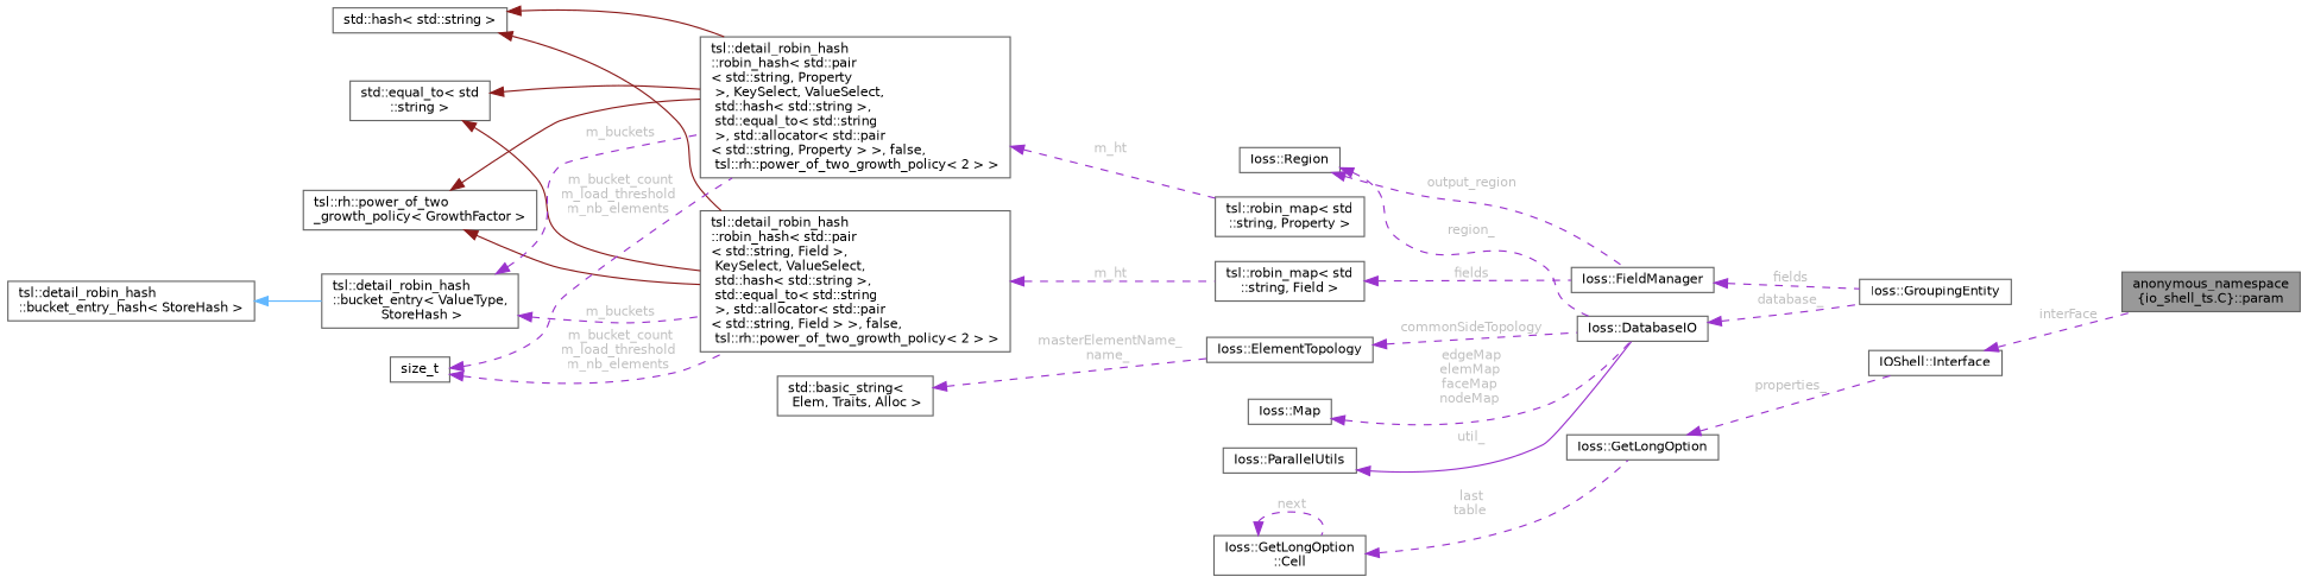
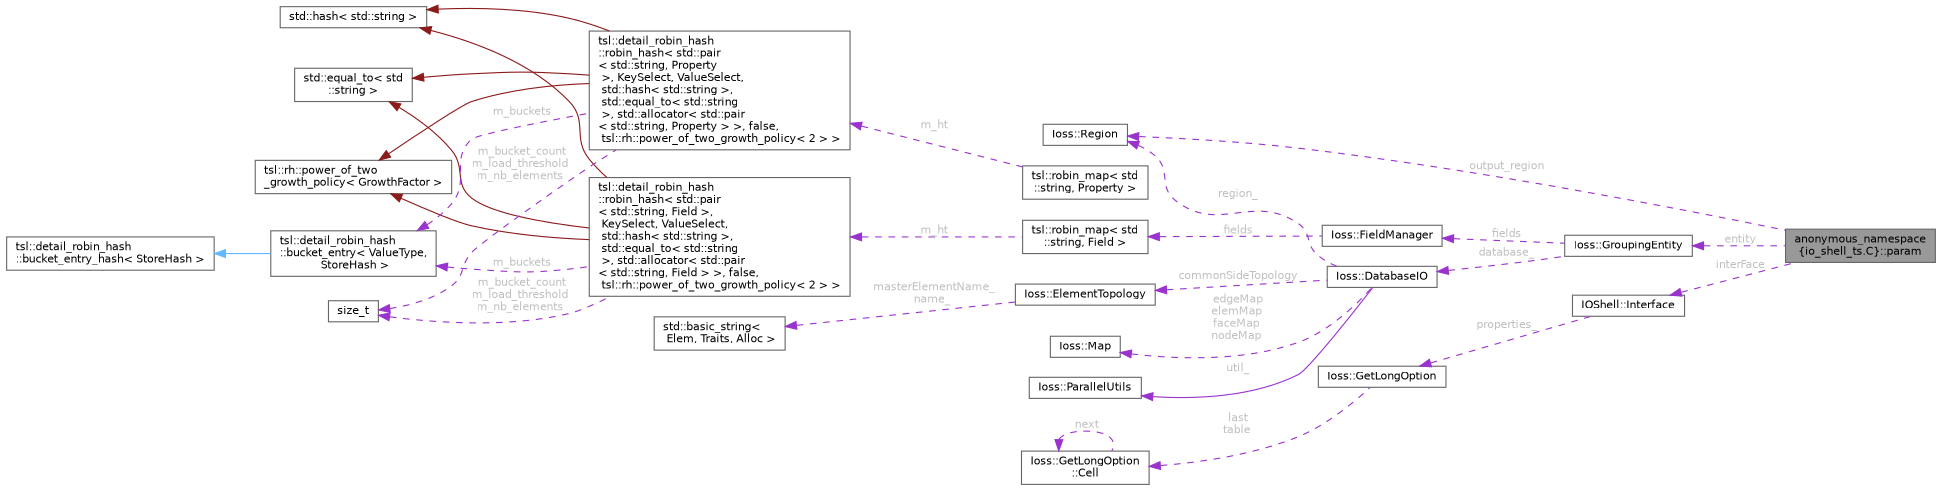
  digraph {
    rankdir=LR
    node [color=gray40 fillcolor=white fontname=Helvetica fontsize=10 shape=box style=filled]
    edge [color=darkorchid3 dir=back fontcolor=grey fontname=Helvetica fontsize=10 labelfontname=Helvetica labelfontsize=10 style=dashed]
    n1 [fillcolor=grey60 fontcolor=black height=0.2 label="anonymous_namespace\l\{io_shell_ts.C\}::param" width=0.4]
    n2 [height=0.2 label="Ioss::GroupingEntity" width=0.4]
    n3 [height=0.2 label="Ioss::Region" width=0.4]
    n4 [height=0.2 label="Ioss::DatabaseIO" width=0.4]
    n5 [height=0.2 label="tsl::robin_map\< std\l::string, Property \>" width=0.4]
    n6 [height=0.2 label="tsl::detail_robin_hash\l::robin_hash\< std::pair\l\< std::string, Property\l \>, KeySelect, ValueSelect,\l std::hash\< std::string \>,\l std::equal_to\< std::string\l \>, std::allocator\< std::pair\l\< std::string, Property \> \>, false,\l tsl::rh::power_of_two_growth_policy\< 2 \> \>" width=0.4]
    n7 [height=0.2 label="std::hash\< std::string \>" width=0.4]
    n8 [height=0.2 label="tsl::detail_robin_hash\l::robin_hash\< std::pair\l\< std::string, Field \>,\l KeySelect, ValueSelect,\l std::hash\< std::string \>,\l std::equal_to\< std::string\l \>, std::allocator\< std::pair\l\< std::string, Field \> \>, false,\l tsl::rh::power_of_two_growth_policy\< 2 \> \>" width=0.4]
    n9 [height=0.2 label="tsl::robin_map\< std\l::string, Field \>" width=0.4]
    n10 [height=0.2 label="std::equal_to\< std\l::string \>" width=0.4]
    n11 [height=0.2 label="tsl::rh::power_of_two\l_growth_policy\< GrowthFactor \>" width=0.4]
    n12 [height=0.2 label="tsl::detail_robin_hash\l::bucket_entry\< ValueType,\l StoreHash \>" width=0.4]
    n13 [height=0.2 label="tsl::detail_robin_hash\l::bucket_entry_hash\< StoreHash \>" width=0.4]
    n14 [height=0.2 label=size_t width=0.4]
    n15 [height=0.2 label="Ioss::FieldManager" width=0.4]
    n16 [height=0.2 label="Ioss::ElementTopology" width=0.4]
    n17 [height=0.2 label="std::basic_string\<\l Elem, Traits, Alloc \>" width=0.4]
    n18 [height=0.2 label="Ioss::Map" width=0.4]
    n19 [height=0.2 label="Ioss::ParallelUtils" width=0.4]
    n20 [height=0.2 label="IOShell::Interface" width=0.4]
    n21 [height=0.2 label="Ioss::GetLongOption" width=0.4]
    n22 [height=0.2 label="Ioss::GetLongOption\l::Cell" width=0.4]
-   n3 -> n15 [label=" output_region"]
+   n2 -> n1 [label=" entity"]
+   n3 -> n1 [label=" output_region"]
    n3 -> n4 [label=" region_"]
    n4 -> n2 [label=" database_"]
    n6 -> n5 [label=" m_ht"]
    n7 -> n6 [color=firebrick4 style=solid fontcolor=""]
    n7 -> n8 [color=firebrick4 style=solid fontcolor=""]
    n8 -> n9 [label=" m_ht"]
    n9 -> n15 [label=" fields"]
    n10 -> n6 [color=firebrick4 style=solid fontcolor=""]
    n10 -> n8 [color=firebrick4 style=solid fontcolor=""]
    n11 -> n6 [color=firebrick4 style=solid fontcolor=""]
    n11 -> n8 [color=firebrick4 style=solid fontcolor=""]
    n12 -> n6 [label=" m_buckets"]
    n12 -> n8 [label=" m_buckets"]
    n13 -> n12 [color=steelblue1 style=solid fontcolor=""]
    n14 -> n6 [label=" m_bucket_count\nm_load_threshold\nm_nb_elements"]
    n14 -> n8 [label=" m_bucket_count\nm_load_threshold\nm_nb_elements"]
    n15 -> n2 [label=" fields"]
    n16 -> n4 [label=" commonSideTopology"]
    n17 -> n16 [label=" masterElementName_\nname_"]
    n18 -> n4 [label=" edgeMap\nelemMap\nfaceMap\nnodeMap"]
    n19 -> n4 [label=" util_" style=solid]
    n20 -> n1 [label=" interFace"]
    n21 -> n20 [label=" properties_"]
    n22 -> n21 [label=" last\ntable"]
    n22 -> n22 [label=" next"]
  }
